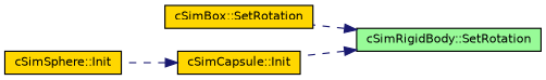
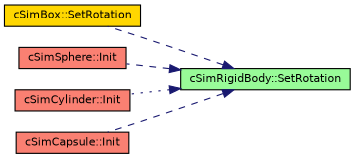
  digraph {
    rankdir=RL
    node [color=black fillcolor=gold fontname=Helvetica fontsize=10 shape=record style=filled]
    edge [color=midnightblue dir=back fontname=Helvetica fontsize=10 labelfontname=Helvetica labelfontsize=10 style=dashed]
    n1 [fillcolor=palegreen fontcolor=black height=0.2 label="cSimRigidBody::SetRotation" width=0.4]
    n2 [height=0.2 label="cSimBox::SetRotation" width=0.4]
-   n3 [height=0.2 label="cSimSphere::Init" width=0.4]
-   n5 [height=0.2 label="cSimCapsule::Init" width=0.4]
+   n3 [fillcolor=salmon height=0.2 label="cSimSphere::Init" width=0.4]
+   n4 [fillcolor=salmon height=0.2 label="cSimCylinder::Init" width=0.4]
+   n5 [fillcolor=salmon height=0.2 label="cSimCapsule::Init" width=0.4]
    n1 -> n2
-   n5 -> n3
+   n1 -> n3
+   n1 -> n4 [style=dotted]
    n1 -> n5
  }
